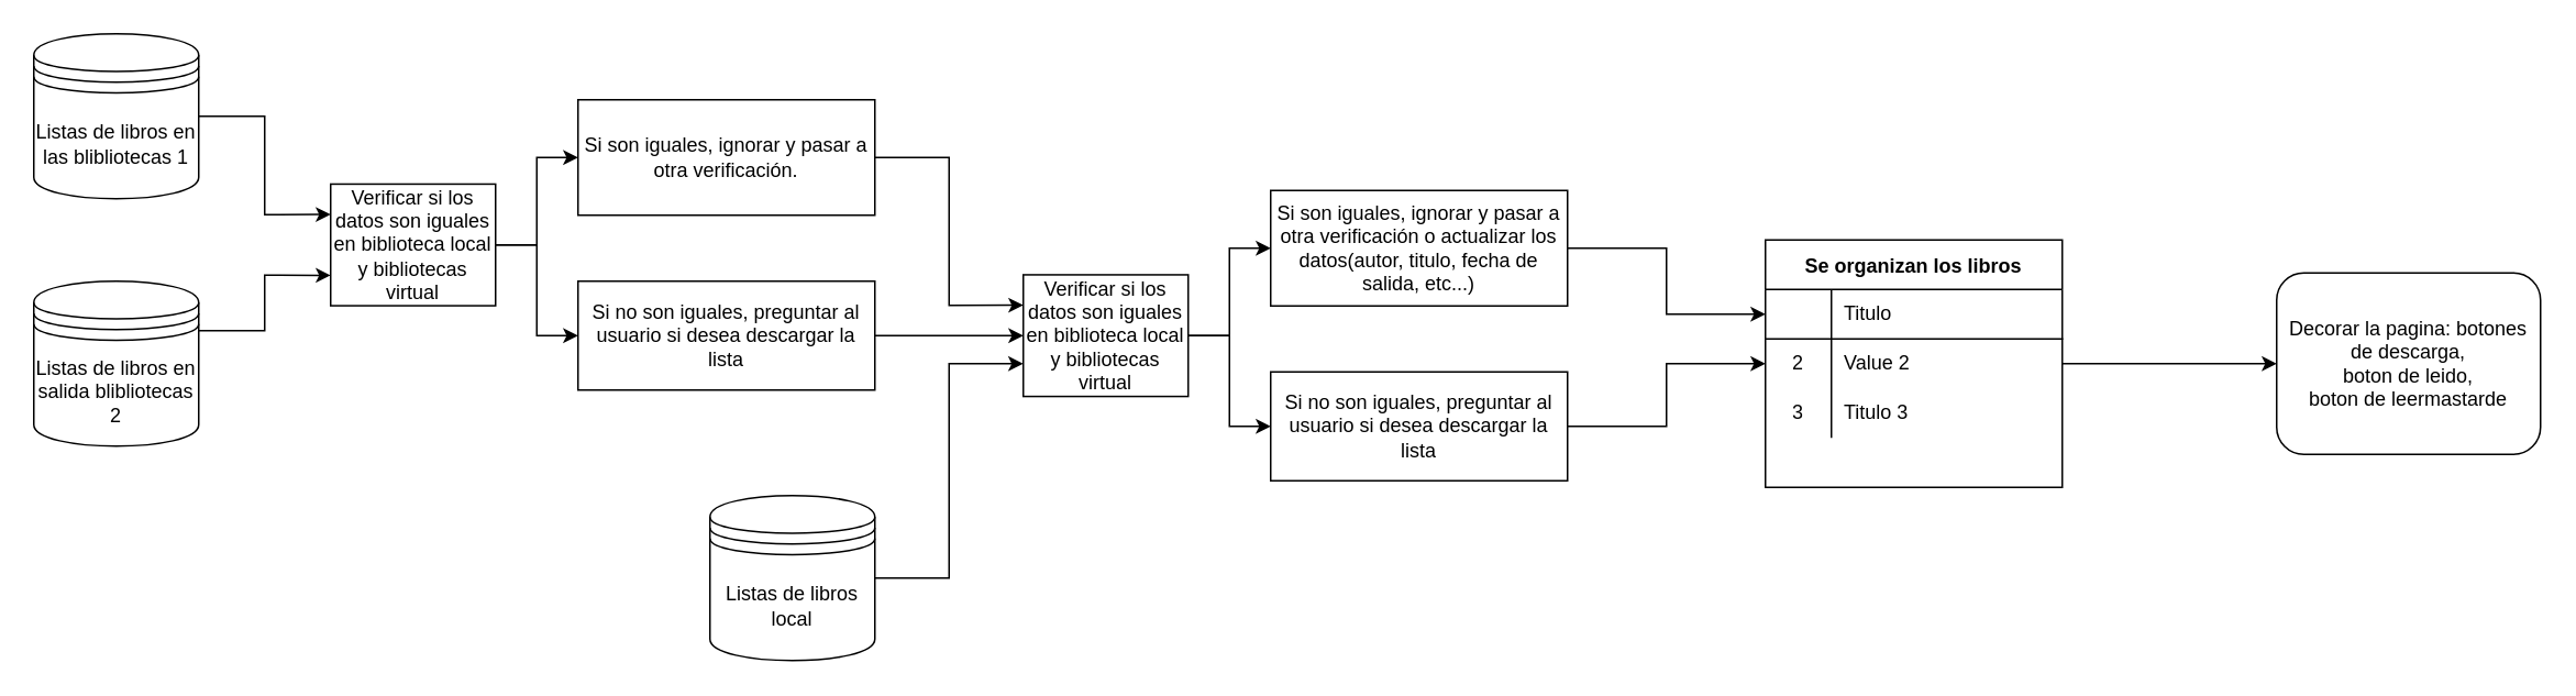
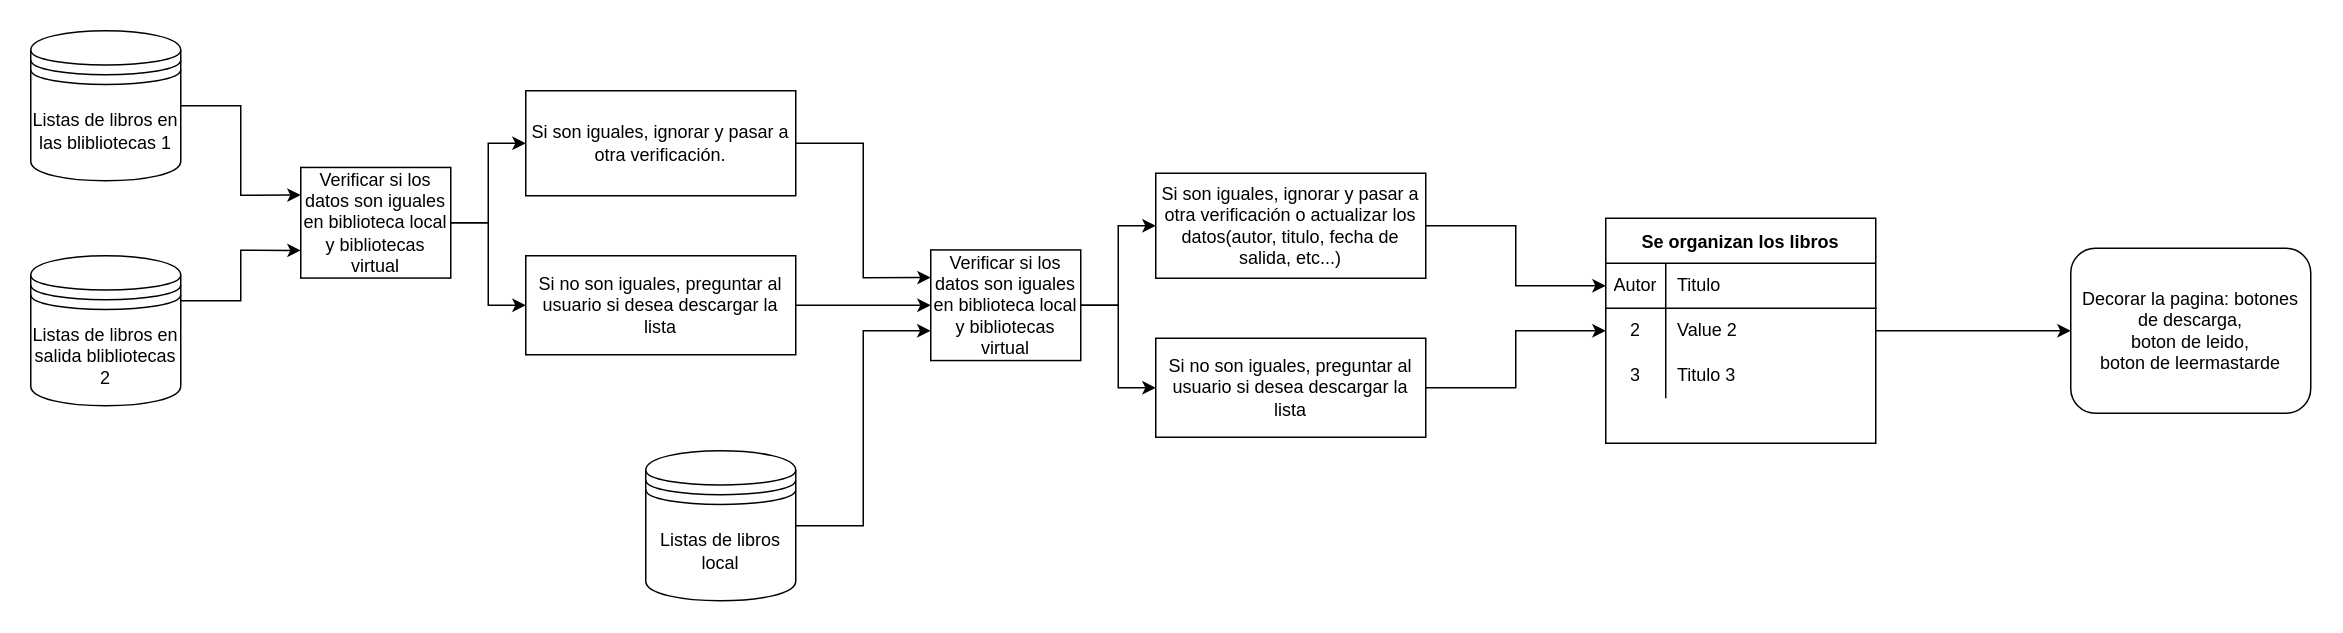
  <mxCell id="0" />
  <mxCell id="1" parent="0" />
  <mxCell id="2" style="edgeStyle=orthogonalEdgeStyle;rounded=0;orthogonalLoop=1;jettySize=auto;html=1;exitX=1;exitY=0.3;exitDx=0;exitDy=0;entryX=0;entryY=0.75;entryDx=0;entryDy=0;" edge="1" parent="1" source="3" target="13"><mxGeometry relative="1" as="geometry" /></mxCell>
  <mxCell id="3" value="Listas de libros en salida blibliotecas 2" style="shape=datastore;whiteSpace=wrap;html=1;" vertex="1" parent="1"><mxGeometry x="20" y="170" width="100" height="100" as="geometry" /></mxCell>
  <mxCell id="4" style="edgeStyle=orthogonalEdgeStyle;rounded=0;orthogonalLoop=1;jettySize=auto;html=1;exitX=1;exitY=0.5;exitDx=0;exitDy=0;entryX=-0.001;entryY=0.731;entryDx=0;entryDy=0;entryPerimeter=0;" edge="1" parent="1" source="5" target="7"><mxGeometry relative="1" as="geometry" /></mxCell>
  <mxCell id="5" value="Listas de libros local" style="shape=datastore;whiteSpace=wrap;html=1;" vertex="1" parent="1"><mxGeometry x="430" y="300" width="100" height="100" as="geometry" /></mxCell>
  <mxCell id="6" value="" style="swimlane;startSize=20;horizontal=0;childLayout=treeLayout;horizontalTree=1;resizable=0;containerType=tree;fillColor=none;strokeColor=none;" vertex="1" parent="1"><mxGeometry x="580" y="95" width="390" height="216" as="geometry"><mxRectangle x="250" y="200" width="30" height="150" as="alternateBounds" /></mxGeometry></mxCell>
  <mxCell id="7" value="Verificar si los datos son iguales en biblioteca local y bibliotecas virtual" style="whiteSpace=wrap;html=1;" vertex="1" parent="6"><mxGeometry x="40" y="71.125" width="100" height="73.75" as="geometry" /></mxCell>
  <mxCell id="8" value="Si son iguales, ignorar y pasar a otra verificación o actualizar los datos(autor, titulo, fecha de salida, etc...)" style="whiteSpace=wrap;html=1;" vertex="1" parent="6"><mxGeometry x="190" y="20" width="180" height="70" as="geometry" /></mxCell>
  <mxCell id="9" value="" style="edgeStyle=elbowEdgeStyle;elbow=horizontal;html=1;rounded=0;" edge="1" parent="6" source="7" target="8"><mxGeometry relative="1" as="geometry" /></mxCell>
  <mxCell id="10" value="Si no son iguales, preguntar al usuario si desea descargar la lista" style="whiteSpace=wrap;html=1;" vertex="1" parent="6"><mxGeometry x="190" y="130" width="180" height="66" as="geometry" /></mxCell>
  <mxCell id="11" value="" style="edgeStyle=elbowEdgeStyle;elbow=horizontal;html=1;rounded=0;" edge="1" parent="6" source="7" target="10"><mxGeometry relative="1" as="geometry" /></mxCell>
  <mxCell id="12" value="" style="swimlane;startSize=20;horizontal=0;childLayout=treeLayout;horizontalTree=1;resizable=0;containerType=tree;fillColor=none;strokeColor=none;" vertex="1" parent="1"><mxGeometry x="160" y="40" width="390" height="216" as="geometry"><mxRectangle x="250" y="200" width="30" height="150" as="alternateBounds" /></mxGeometry></mxCell>
  <mxCell id="13" value="Verificar si los datos son iguales en biblioteca local y bibliotecas virtual" style="whiteSpace=wrap;html=1;" vertex="1" parent="12"><mxGeometry x="40" y="71.125" width="100" height="73.75" as="geometry" /></mxCell>
  <mxCell id="14" value="Si son iguales, ignorar y pasar a otra verificación." style="whiteSpace=wrap;html=1;" vertex="1" parent="12"><mxGeometry x="190" y="20" width="180" height="70" as="geometry" /></mxCell>
  <mxCell id="15" value="" style="edgeStyle=elbowEdgeStyle;elbow=horizontal;html=1;rounded=0;" edge="1" parent="12" source="13" target="14"><mxGeometry relative="1" as="geometry" /></mxCell>
  <mxCell id="16" value="Si no son iguales, preguntar al usuario si desea descargar la lista" style="whiteSpace=wrap;html=1;" vertex="1" parent="12"><mxGeometry x="190" y="130" width="180" height="66" as="geometry" /></mxCell>
  <mxCell id="17" value="" style="edgeStyle=elbowEdgeStyle;elbow=horizontal;html=1;rounded=0;" edge="1" parent="12" source="13" target="16"><mxGeometry relative="1" as="geometry" /></mxCell>
  <mxCell id="18" style="edgeStyle=orthogonalEdgeStyle;rounded=0;orthogonalLoop=1;jettySize=auto;html=1;exitX=1;exitY=0.5;exitDx=0;exitDy=0;entryX=0;entryY=0.25;entryDx=0;entryDy=0;" edge="1" parent="1" source="19" target="13"><mxGeometry relative="1" as="geometry" /></mxCell>
  <mxCell id="19" value="Listas de libros en las blibliotecas 1" style="shape=datastore;whiteSpace=wrap;html=1;" vertex="1" parent="1"><mxGeometry x="20" y="20" width="100" height="100" as="geometry" /></mxCell>
  <mxCell id="20" style="edgeStyle=orthogonalEdgeStyle;rounded=0;orthogonalLoop=1;jettySize=auto;html=1;exitX=1;exitY=0.5;exitDx=0;exitDy=0;entryX=0;entryY=0.5;entryDx=0;entryDy=0;" edge="1" parent="1" source="16" target="7"><mxGeometry relative="1" as="geometry" /></mxCell>
  <mxCell id="21" style="edgeStyle=orthogonalEdgeStyle;rounded=0;orthogonalLoop=1;jettySize=auto;html=1;exitX=1;exitY=0.5;exitDx=0;exitDy=0;entryX=0;entryY=0.25;entryDx=0;entryDy=0;" edge="1" parent="1" source="14" target="7"><mxGeometry relative="1" as="geometry" /></mxCell>
  <mxCell id="22" value="Se organizan los libros" style="shape=table;startSize=30;container=1;collapsible=0;childLayout=tableLayout;fixedRows=1;rowLines=0;fontStyle=1;align=center;strokeColor=#000000;fillColor=none;" vertex="1" parent="1"><mxGeometry x="1070" y="145" width="180" height="150" as="geometry" /></mxCell>
  <mxCell id="23" value="" style="shape=partialRectangle;html=1;whiteSpace=wrap;collapsible=0;dropTarget=0;pointerEvents=0;fillColor=none;top=0;left=0;bottom=1;right=0;points=[[0,0.5],[1,0.5]];portConstraint=eastwest;" vertex="1" parent="22"><mxGeometry y="30" width="180" height="30" as="geometry" /></mxCell>
+ <mxCell id="24" value="Autor" style="shape=partialRectangle;html=1;whiteSpace=wrap;connectable=0;fillColor=none;top=0;left=0;bottom=0;right=0;overflow=hidden;" vertex="1" parent="23"><mxGeometry width="40" height="30" as="geometry" /></mxCell>
  <mxCell id="25" value="Titulo" style="shape=partialRectangle;html=1;whiteSpace=wrap;connectable=0;fillColor=none;top=0;left=0;bottom=0;right=0;align=left;spacingLeft=6;overflow=hidden;" vertex="1" parent="23"><mxGeometry x="40" width="140" height="30" as="geometry" /></mxCell>
  <mxCell id="26" value="" style="shape=partialRectangle;html=1;whiteSpace=wrap;collapsible=0;dropTarget=0;pointerEvents=0;fillColor=none;top=0;left=0;bottom=0;right=0;points=[[0,0.5],[1,0.5]];portConstraint=eastwest;" vertex="1" parent="22"><mxGeometry y="60" width="180" height="30" as="geometry" /></mxCell>
  <mxCell id="27" value="2" style="shape=partialRectangle;html=1;whiteSpace=wrap;connectable=0;fillColor=none;top=0;left=0;bottom=0;right=0;overflow=hidden;" vertex="1" parent="26"><mxGeometry width="40" height="30" as="geometry" /></mxCell>
  <mxCell id="28" value="Value 2" style="shape=partialRectangle;html=1;whiteSpace=wrap;connectable=0;fillColor=none;top=0;left=0;bottom=0;right=0;align=left;spacingLeft=6;overflow=hidden;" vertex="1" parent="26"><mxGeometry x="40" width="140" height="30" as="geometry" /></mxCell>
  <mxCell id="29" value="" style="shape=partialRectangle;html=1;whiteSpace=wrap;collapsible=0;dropTarget=0;pointerEvents=0;fillColor=none;top=0;left=0;bottom=0;right=0;points=[[0,0.5],[1,0.5]];portConstraint=eastwest;" vertex="1" parent="22"><mxGeometry y="90" width="180" height="30" as="geometry" /></mxCell>
  <mxCell id="30" value="3" style="shape=partialRectangle;html=1;whiteSpace=wrap;connectable=0;fillColor=none;top=0;left=0;bottom=0;right=0;overflow=hidden;" vertex="1" parent="29"><mxGeometry width="40" height="30" as="geometry" /></mxCell>
  <mxCell id="31" value="Titulo 3" style="shape=partialRectangle;html=1;whiteSpace=wrap;connectable=0;fillColor=none;top=0;left=0;bottom=0;right=0;align=left;spacingLeft=6;overflow=hidden;" vertex="1" parent="29"><mxGeometry x="40" width="140" height="30" as="geometry" /></mxCell>
  <mxCell id="32" style="edgeStyle=orthogonalEdgeStyle;rounded=0;orthogonalLoop=1;jettySize=auto;html=1;exitX=1;exitY=0.5;exitDx=0;exitDy=0;entryX=0;entryY=0.5;entryDx=0;entryDy=0;" edge="1" parent="1" source="8" target="23"><mxGeometry relative="1" as="geometry" /></mxCell>
  <mxCell id="33" style="edgeStyle=orthogonalEdgeStyle;rounded=0;orthogonalLoop=1;jettySize=auto;html=1;exitX=1;exitY=0.5;exitDx=0;exitDy=0;entryX=0;entryY=0.5;entryDx=0;entryDy=0;" edge="1" parent="1" source="10" target="26"><mxGeometry relative="1" as="geometry" /></mxCell>
  <mxCell id="34" value="Decorar la pagina: botones de descarga,&lt;br&gt;boton de leido,&lt;br&gt;boton de leermastarde" style="rounded=1;whiteSpace=wrap;html=1;strokeColor=#000000;fillColor=none;" vertex="1" parent="1"><mxGeometry x="1380" y="165" width="160" height="110" as="geometry" /></mxCell>
  <mxCell id="35" style="edgeStyle=orthogonalEdgeStyle;rounded=0;orthogonalLoop=1;jettySize=auto;html=1;exitX=1;exitY=0.5;exitDx=0;exitDy=0;entryX=0;entryY=0.5;entryDx=0;entryDy=0;" edge="1" parent="1" source="26" target="34"><mxGeometry relative="1" as="geometry" /></mxCell>
